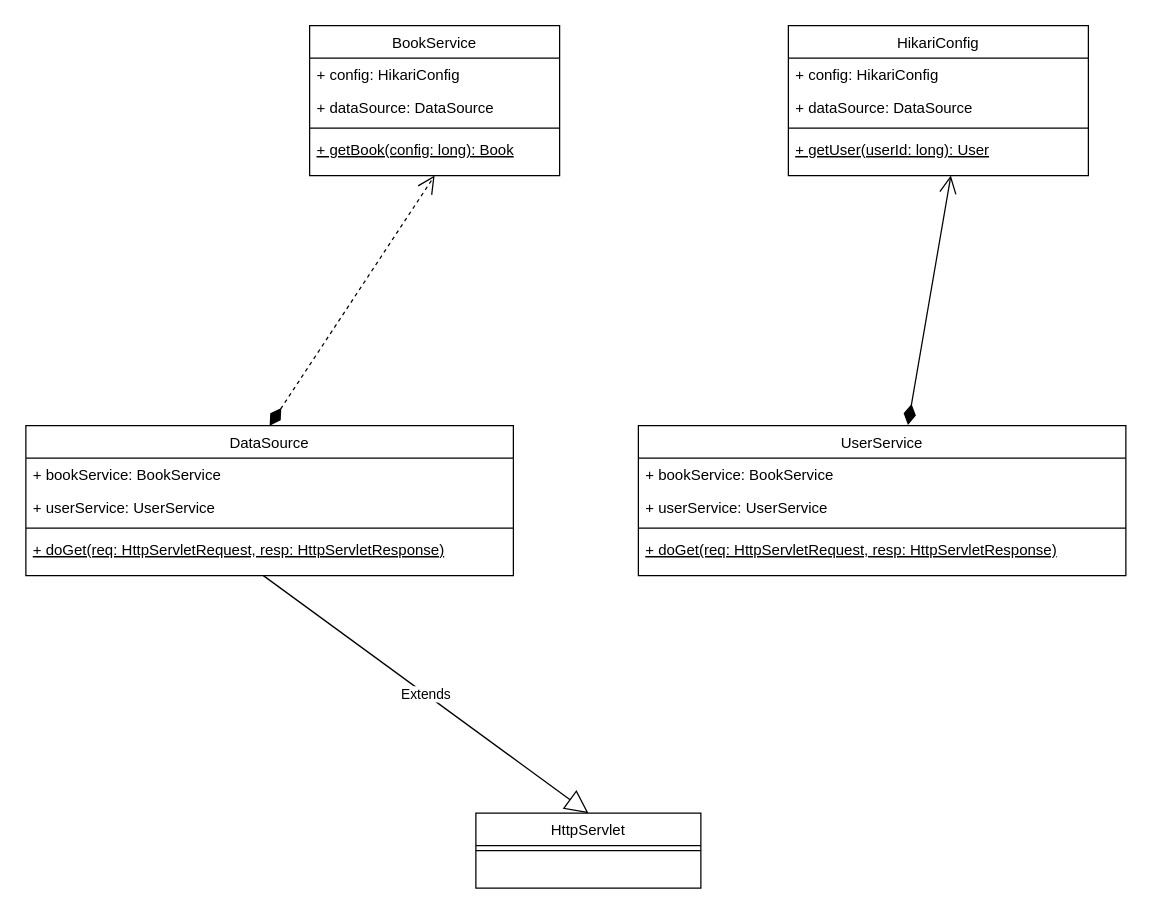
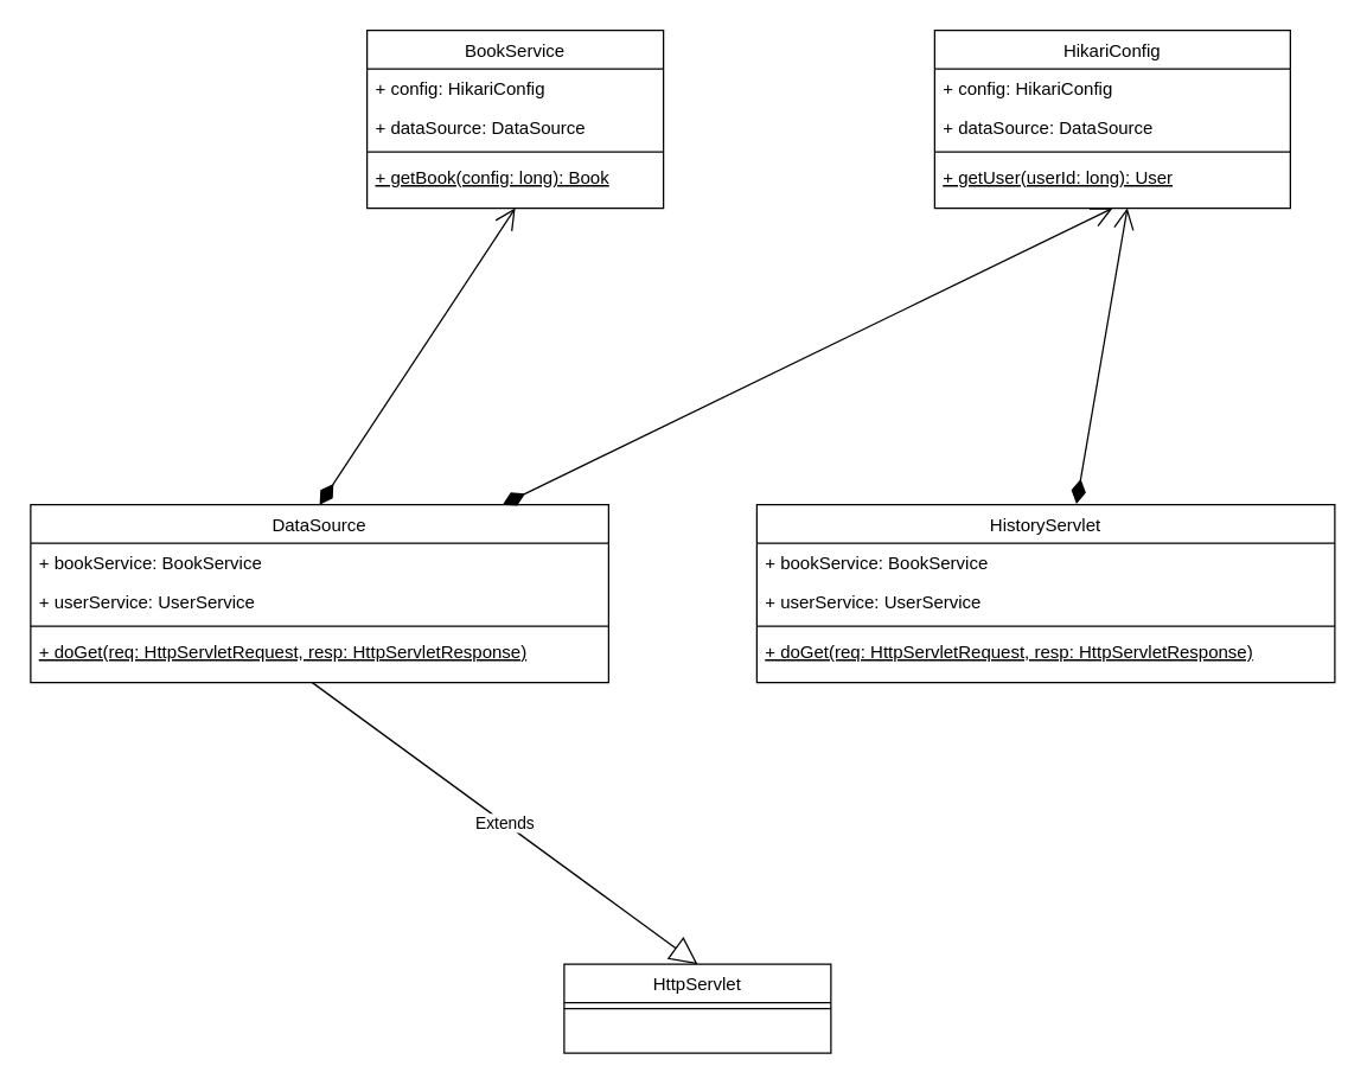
  <mxCell id="0" />
  <mxCell id="1" parent="0" />
  <mxCell id="2" value="BookService" style="swimlane;fontStyle=0;align=center;verticalAlign=top;childLayout=stackLayout;horizontal=1;startSize=26;horizontalStack=0;resizeParent=1;resizeLast=0;collapsible=1;marginBottom=0;rounded=0;shadow=0;strokeWidth=1;" parent="1" vertex="1"><mxGeometry x="247" y="20" width="200" height="120" as="geometry"><mxRectangle x="130" y="380" width="160" height="26" as="alternateBounds" /></mxGeometry></mxCell>
  <mxCell id="3" value="+ config: HikariConfig" style="text;align=left;verticalAlign=top;spacingLeft=4;spacingRight=4;overflow=hidden;rotatable=0;points=[[0,0.5],[1,0.5]];portConstraint=eastwest;" parent="2" vertex="1"><mxGeometry y="26" width="200" height="26" as="geometry" /></mxCell>
  <mxCell id="4" value="+ dataSource: DataSource" style="text;align=left;verticalAlign=top;spacingLeft=4;spacingRight=4;overflow=hidden;rotatable=0;points=[[0,0.5],[1,0.5]];portConstraint=eastwest;rounded=0;shadow=0;html=0;" parent="2" vertex="1"><mxGeometry y="52" width="200" height="26" as="geometry" /></mxCell>
  <mxCell id="5" value="" style="line;html=1;strokeWidth=1;align=left;verticalAlign=middle;spacingTop=-1;spacingLeft=3;spacingRight=3;rotatable=0;labelPosition=right;points=[];portConstraint=eastwest;" parent="2" vertex="1"><mxGeometry y="78" width="200" height="8" as="geometry" /></mxCell>
  <mxCell id="6" value="+ getBook(config: long): Book" style="text;align=left;verticalAlign=top;spacingLeft=4;spacingRight=4;overflow=hidden;rotatable=0;points=[[0,0.5],[1,0.5]];portConstraint=eastwest;fontStyle=4" parent="2" vertex="1"><mxGeometry y="86" width="200" height="26" as="geometry" /></mxCell>
  <mxCell id="7" value="HikariConfig" style="swimlane;fontStyle=0;align=center;verticalAlign=top;childLayout=stackLayout;horizontal=1;startSize=26;horizontalStack=0;resizeParent=1;resizeLast=0;collapsible=1;marginBottom=0;rounded=0;shadow=0;strokeWidth=1;" vertex="1" parent="1"><mxGeometry x="630" y="20" width="240" height="120" as="geometry"><mxRectangle x="130" y="380" width="160" height="26" as="alternateBounds" /></mxGeometry></mxCell>
  <mxCell id="8" value="+ config: HikariConfig" style="text;align=left;verticalAlign=top;spacingLeft=4;spacingRight=4;overflow=hidden;rotatable=0;points=[[0,0.5],[1,0.5]];portConstraint=eastwest;" vertex="1" parent="7"><mxGeometry y="26" width="240" height="26" as="geometry" /></mxCell>
  <mxCell id="9" value="+ dataSource: DataSource" style="text;align=left;verticalAlign=top;spacingLeft=4;spacingRight=4;overflow=hidden;rotatable=0;points=[[0,0.5],[1,0.5]];portConstraint=eastwest;rounded=0;shadow=0;html=0;" vertex="1" parent="7"><mxGeometry y="52" width="240" height="26" as="geometry" /></mxCell>
  <mxCell id="10" value="" style="line;html=1;strokeWidth=1;align=left;verticalAlign=middle;spacingTop=-1;spacingLeft=3;spacingRight=3;rotatable=0;labelPosition=right;points=[];portConstraint=eastwest;" vertex="1" parent="7"><mxGeometry y="78" width="240" height="8" as="geometry" /></mxCell>
  <mxCell id="11" value="+ getUser(userId: long): User" style="text;align=left;verticalAlign=top;spacingLeft=4;spacingRight=4;overflow=hidden;rotatable=0;points=[[0,0.5],[1,0.5]];portConstraint=eastwest;fontStyle=4" vertex="1" parent="7"><mxGeometry y="86" width="240" height="26" as="geometry" /></mxCell>
  <mxCell id="12" value="DataSource" style="swimlane;fontStyle=0;align=center;verticalAlign=top;childLayout=stackLayout;horizontal=1;startSize=26;horizontalStack=0;resizeParent=1;resizeLast=0;collapsible=1;marginBottom=0;rounded=0;shadow=0;strokeWidth=1;" vertex="1" parent="1"><mxGeometry x="20" y="340" width="390" height="120" as="geometry"><mxRectangle x="130" y="380" width="160" height="26" as="alternateBounds" /></mxGeometry></mxCell>
  <mxCell id="13" value="+ bookService: BookService" style="text;align=left;verticalAlign=top;spacingLeft=4;spacingRight=4;overflow=hidden;rotatable=0;points=[[0,0.5],[1,0.5]];portConstraint=eastwest;" vertex="1" parent="12"><mxGeometry y="26" width="390" height="26" as="geometry" /></mxCell>
  <mxCell id="14" value="+ userService: UserService" style="text;align=left;verticalAlign=top;spacingLeft=4;spacingRight=4;overflow=hidden;rotatable=0;points=[[0,0.5],[1,0.5]];portConstraint=eastwest;rounded=0;shadow=0;html=0;" vertex="1" parent="12"><mxGeometry y="52" width="390" height="26" as="geometry" /></mxCell>
  <mxCell id="15" value="" style="line;html=1;strokeWidth=1;align=left;verticalAlign=middle;spacingTop=-1;spacingLeft=3;spacingRight=3;rotatable=0;labelPosition=right;points=[];portConstraint=eastwest;" vertex="1" parent="12"><mxGeometry y="78" width="390" height="8" as="geometry" /></mxCell>
  <mxCell id="16" value="+ doGet(req: HttpServletRequest, resp: HttpServletResponse)" style="text;align=left;verticalAlign=top;spacingLeft=4;spacingRight=4;overflow=hidden;rotatable=0;points=[[0,0.5],[1,0.5]];portConstraint=eastwest;fontStyle=4" vertex="1" parent="12"><mxGeometry y="86" width="390" height="26" as="geometry" /></mxCell>
- <mxCell id="17" value="" style="endArrow=open;html=1;endSize=12;startArrow=diamondThin;startSize=14;startFill=1;align=left;verticalAlign=bottom;exitX=0.5;exitY=0;exitDx=0;exitDy=0;entryX=0.5;entryY=1;entryDx=0;entryDy=0;dashed=1;" edge="1" parent="1" source="12" target="2"><mxGeometry x="-1" y="3" relative="1" as="geometry"><mxPoint x="0" y="580" as="sourcePoint" /><mxPoint x="160" y="580" as="targetPoint" /></mxGeometry></mxCell>
+ <mxCell id="17" value="" style="endArrow=open;html=1;endSize=12;startArrow=diamondThin;startSize=14;startFill=1;align=left;verticalAlign=bottom;exitX=0.5;exitY=0;exitDx=0;exitDy=0;entryX=0.5;entryY=1;entryDx=0;entryDy=0;" edge="1" parent="1" source="12" target="2"><mxGeometry x="-1" y="3" relative="1" as="geometry"><mxPoint x="0" y="580" as="sourcePoint" /><mxPoint x="160" y="580" as="targetPoint" /></mxGeometry></mxCell>
  <mxCell id="18" value="HttpServlet" style="swimlane;fontStyle=0;align=center;verticalAlign=top;childLayout=stackLayout;horizontal=1;startSize=26;horizontalStack=0;resizeParent=1;resizeLast=0;collapsible=1;marginBottom=0;rounded=0;shadow=0;strokeWidth=1;" vertex="1" parent="1"><mxGeometry x="380" y="650" width="180" height="60" as="geometry"><mxRectangle x="130" y="380" width="160" height="26" as="alternateBounds" /></mxGeometry></mxCell>
  <mxCell id="19" value="" style="line;html=1;strokeWidth=1;align=left;verticalAlign=middle;spacingTop=-1;spacingLeft=3;spacingRight=3;rotatable=0;labelPosition=right;points=[];portConstraint=eastwest;" vertex="1" parent="18"><mxGeometry y="26" width="180" height="8" as="geometry" /></mxCell>
  <mxCell id="20" value="Extends" style="endArrow=block;endSize=16;endFill=0;html=1;entryX=0.5;entryY=0;entryDx=0;entryDy=0;" edge="1" parent="1" target="18"><mxGeometry width="160" relative="1" as="geometry"><mxPoint x="210" y="460" as="sourcePoint" /><mxPoint x="30" y="170" as="targetPoint" /></mxGeometry></mxCell>
- <mxCell id="21" value="UserService" style="swimlane;fontStyle=0;align=center;verticalAlign=top;childLayout=stackLayout;horizontal=1;startSize=26;horizontalStack=0;resizeParent=1;resizeLast=0;collapsible=1;marginBottom=0;rounded=0;shadow=0;strokeWidth=1;" vertex="1" parent="1"><mxGeometry x="510" y="340" width="390" height="120" as="geometry"><mxRectangle x="130" y="380" width="160" height="26" as="alternateBounds" /></mxGeometry></mxCell>
+ <mxCell id="21" value="HistoryServlet" style="swimlane;fontStyle=0;align=center;verticalAlign=top;childLayout=stackLayout;horizontal=1;startSize=26;horizontalStack=0;resizeParent=1;resizeLast=0;collapsible=1;marginBottom=0;rounded=0;shadow=0;strokeWidth=1;" vertex="1" parent="1"><mxGeometry x="510" y="340" width="390" height="120" as="geometry"><mxRectangle x="130" y="380" width="160" height="26" as="alternateBounds" /></mxGeometry></mxCell>
  <mxCell id="22" value="+ bookService: BookService" style="text;align=left;verticalAlign=top;spacingLeft=4;spacingRight=4;overflow=hidden;rotatable=0;points=[[0,0.5],[1,0.5]];portConstraint=eastwest;" vertex="1" parent="21"><mxGeometry y="26" width="390" height="26" as="geometry" /></mxCell>
  <mxCell id="23" value="+ userService: UserService" style="text;align=left;verticalAlign=top;spacingLeft=4;spacingRight=4;overflow=hidden;rotatable=0;points=[[0,0.5],[1,0.5]];portConstraint=eastwest;rounded=0;shadow=0;html=0;" vertex="1" parent="21"><mxGeometry y="52" width="390" height="26" as="geometry" /></mxCell>
  <mxCell id="24" value="" style="line;html=1;strokeWidth=1;align=left;verticalAlign=middle;spacingTop=-1;spacingLeft=3;spacingRight=3;rotatable=0;labelPosition=right;points=[];portConstraint=eastwest;" vertex="1" parent="21"><mxGeometry y="78" width="390" height="8" as="geometry" /></mxCell>
  <mxCell id="25" value="+ doGet(req: HttpServletRequest, resp: HttpServletResponse)" style="text;align=left;verticalAlign=top;spacingLeft=4;spacingRight=4;overflow=hidden;rotatable=0;points=[[0,0.5],[1,0.5]];portConstraint=eastwest;fontStyle=4" vertex="1" parent="21"><mxGeometry y="86" width="390" height="26" as="geometry" /></mxCell>
+ <mxCell id="26" value="" style="endArrow=open;html=1;endSize=12;startArrow=diamondThin;startSize=14;startFill=1;align=left;verticalAlign=bottom;entryX=0.5;entryY=1;entryDx=0;entryDy=0;" edge="1" parent="1" source="12" target="7"><mxGeometry x="-0.971" relative="1" as="geometry"><mxPoint x="340" y="340" as="sourcePoint" /><mxPoint x="747" y="186" as="targetPoint" /><mxPoint y="1" as="offset" /></mxGeometry></mxCell>
  <mxCell id="27" value="" style="endArrow=open;html=1;endSize=12;startArrow=diamondThin;startSize=14;startFill=1;align=left;verticalAlign=bottom;exitX=0.553;exitY=-0.005;exitDx=0;exitDy=0;exitPerimeter=0;" edge="1" parent="1" source="21"><mxGeometry x="-0.971" relative="1" as="geometry"><mxPoint x="260" y="350" as="sourcePoint" /><mxPoint x="760" y="140" as="targetPoint" /><mxPoint y="1" as="offset" /></mxGeometry></mxCell>
